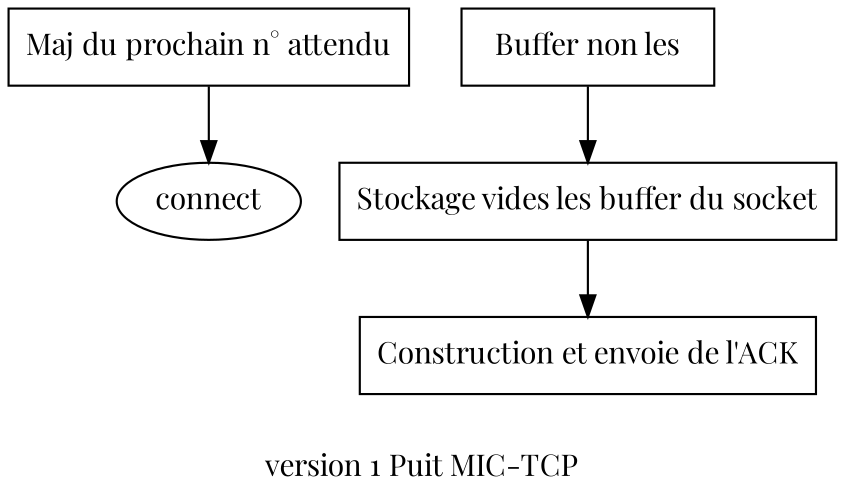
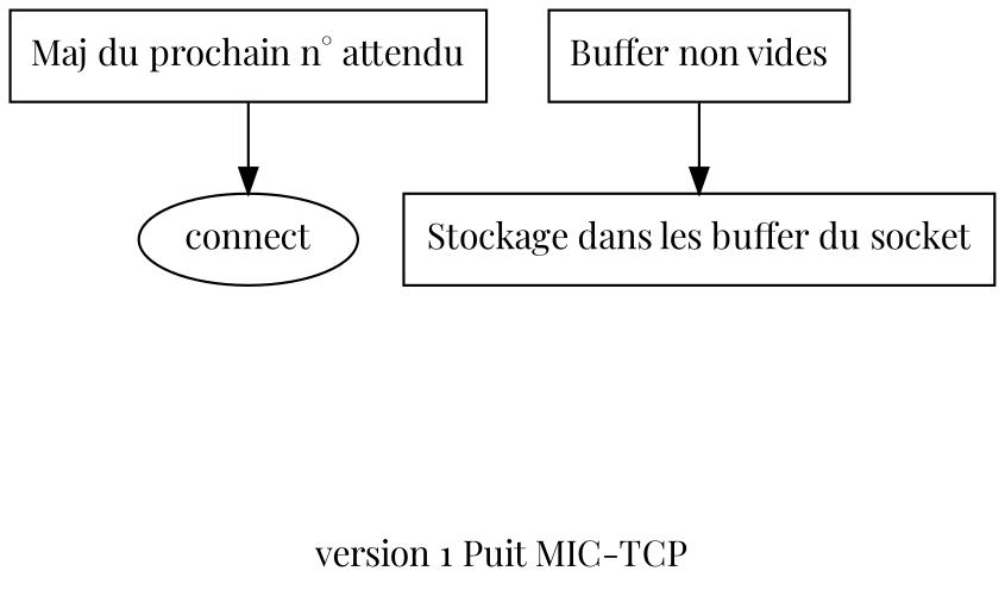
  digraph {
    fontname="Playfair Display"
    label="version 1 Puit MIC-TCP"
    node [fontname="Playfair Display" shape=rectangle]
    edge [fontname="Playfair Display"]
    n1 [label=connect shape=ellipse]
-   n2 [label="Buffer non les" shape=invtrapeze]
-   n3 [label="Stockage vides les buffer du socket"]
-   n4 [label="Construction et envoie de l'ACK"]
+   n2 [label="Buffer non vides" shape=invtrapeze]
+   n3 [label="Stockage dans les buffer du socket"]
    n5 [label="Maj du prochain n° attendu"]
    n2 -> n3
-   n3 -> n4
    n5 -> n1
  }
